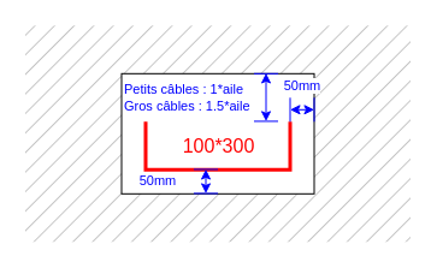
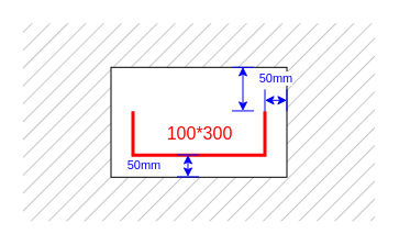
  <mxCell id="0" />
  <mxCell id="1" parent="0" />
  <mxCell id="2" value="" style="group" connectable="0" vertex="1" parent="1"><mxGeometry x="20.5" y="20.812" width="320" height="180" as="geometry" /></mxCell>
  <mxCell id="3" value="" style="rounded=0;whiteSpace=wrap;html=1;labelBackgroundColor=default;fontSize=16;fillStyle=hatch;fillColor=#B3B3B3;strokeColor=none;" vertex="1" parent="2"><mxGeometry width="320" height="180" as="geometry" /></mxCell>
  <mxCell id="4" value="" style="rounded=0;whiteSpace=wrap;html=1;labelBackgroundColor=default;fontSize=16;fillStyle=solid;fillColor=#FFFFFF;" vertex="1" parent="2"><mxGeometry x="80" y="40" width="160" height="100" as="geometry" /></mxCell>
  <mxCell id="5" value="" style="endArrow=none;html=1;rounded=0;strokeColor=#FF0000;fontSize=16;fontColor=#FF0000;strokeWidth=3;" edge="1" parent="2"><mxGeometry width="50" height="50" relative="1" as="geometry"><mxPoint x="220" y="80" as="sourcePoint" /><mxPoint x="100" y="80" as="targetPoint" /><Array as="points"><mxPoint x="220" y="120" /><mxPoint x="100" y="120" /></Array></mxGeometry></mxCell>
  <mxCell id="6" value="100*300" style="edgeLabel;html=1;align=center;verticalAlign=middle;resizable=0;points=[];fontSize=16;fontColor=#FF0000;" connectable="0" vertex="1" parent="5"><mxGeometry x="0.059" y="2" relative="1" as="geometry"><mxPoint x="6" y="-22" as="offset" /></mxGeometry></mxCell>
  <mxCell id="7" value="50mm" style="text;html=1;strokeColor=none;fillColor=none;align=center;verticalAlign=middle;whiteSpace=wrap;rounded=0;fontSize=11;fontColor=#0000FF;labelBackgroundColor=default;" vertex="1" parent="2"><mxGeometry x="200" y="40" width="60" height="20" as="geometry" /></mxCell>
  <mxCell id="8" value="" style="group;rotation=90;" connectable="0" vertex="1" parent="2"><mxGeometry x="220" y="60" width="20" height="20" as="geometry" /></mxCell>
  <mxCell id="9" value="" style="endArrow=classic;startArrow=classic;html=1;rounded=0;labelBackgroundColor=none;fontSize=16;startSize=6;endSize=6;fontColor=#0000FF;strokeColor=#0000FF;" edge="1" parent="8"><mxGeometry width="50" height="50" relative="1" as="geometry"><mxPoint y="10" as="sourcePoint" /><mxPoint x="20" y="10" as="targetPoint" /></mxGeometry></mxCell>
  <mxCell id="10" value="" style="endArrow=none;html=1;rounded=0;labelBackgroundColor=none;fontSize=16;startSize=6;endSize=6;fontColor=#0000FF;strokeColor=#0000FF;" edge="1" parent="8"><mxGeometry width="50" height="50" relative="1" as="geometry"><mxPoint x="20" y="20" as="sourcePoint" /><mxPoint x="20" as="targetPoint" /></mxGeometry></mxCell>
  <mxCell id="11" value="" style="endArrow=none;html=1;rounded=0;labelBackgroundColor=none;fontSize=16;startSize=6;endSize=6;fontColor=#0000FF;strokeColor=#0000FF;" edge="1" parent="8"><mxGeometry width="50" height="50" relative="1" as="geometry"><mxPoint y="20" as="sourcePoint" /><mxPoint as="targetPoint" /></mxGeometry></mxCell>
  <mxCell id="12" value="" style="endArrow=classic;startArrow=classic;html=1;rounded=0;labelBackgroundColor=none;fontSize=16;startSize=6;endSize=6;fontColor=#0000FF;strokeColor=#0000FF;" edge="1" parent="2"><mxGeometry width="50" height="50" relative="1" as="geometry"><mxPoint x="150" y="139.65" as="sourcePoint" /><mxPoint x="150" y="119.65" as="targetPoint" /></mxGeometry></mxCell>
  <mxCell id="13" value="" style="endArrow=none;html=1;rounded=0;labelBackgroundColor=none;fontSize=16;startSize=6;endSize=6;fontColor=#0000FF;strokeColor=#0000FF;" edge="1" parent="2"><mxGeometry width="50" height="50" relative="1" as="geometry"><mxPoint x="160" y="119.65" as="sourcePoint" /><mxPoint x="140" y="119.65" as="targetPoint" /></mxGeometry></mxCell>
  <mxCell id="14" value="" style="endArrow=none;html=1;rounded=0;labelBackgroundColor=none;fontSize=16;startSize=6;endSize=6;fontColor=#0000FF;strokeColor=#0000FF;" edge="1" parent="2"><mxGeometry width="50" height="50" relative="1" as="geometry"><mxPoint x="160" y="139.65" as="sourcePoint" /><mxPoint x="140" y="139.65" as="targetPoint" /></mxGeometry></mxCell>
  <mxCell id="15" value="50mm" style="text;html=1;strokeColor=none;fillColor=none;align=center;verticalAlign=middle;whiteSpace=wrap;rounded=0;fontSize=11;fontColor=#0000FF;" vertex="1" parent="2"><mxGeometry x="80" y="119.65" width="60" height="20" as="geometry" /></mxCell>
  <mxCell id="16" value="" style="endArrow=classic;startArrow=classic;html=1;rounded=0;labelBackgroundColor=none;fontSize=16;startSize=6;endSize=6;fontColor=#0000FF;strokeColor=#0000FF;" edge="1" parent="2"><mxGeometry width="50" height="50" relative="1" as="geometry"><mxPoint x="200" y="79.62" as="sourcePoint" /><mxPoint x="200" y="39.62" as="targetPoint" /></mxGeometry></mxCell>
  <mxCell id="17" value="" style="endArrow=none;html=1;rounded=0;labelBackgroundColor=none;fontSize=16;startSize=6;endSize=6;fontColor=#0000FF;strokeColor=#0000FF;" edge="1" parent="2"><mxGeometry width="50" height="50" relative="1" as="geometry"><mxPoint x="210" y="40.0" as="sourcePoint" /><mxPoint x="190" y="40.0" as="targetPoint" /></mxGeometry></mxCell>
  <mxCell id="18" value="" style="endArrow=none;html=1;rounded=0;labelBackgroundColor=none;fontSize=16;startSize=6;endSize=6;fontColor=#0000FF;strokeColor=#0000FF;" edge="1" parent="2"><mxGeometry width="50" height="50" relative="1" as="geometry"><mxPoint x="210" y="79.62" as="sourcePoint" /><mxPoint x="190" y="79.62" as="targetPoint" /></mxGeometry></mxCell>
- <mxCell id="19" value="&lt;div style=&quot;&quot;&gt;&lt;span style=&quot;background-color: initial;&quot;&gt;Petits câbles : 1*aile&lt;/span&gt;&lt;/div&gt;&lt;div style=&quot;&quot;&gt;&lt;span style=&quot;background-color: initial;&quot;&gt;Gros câbles : 1.5*aile&lt;/span&gt;&lt;/div&gt;" style="text;html=1;strokeColor=none;fillColor=none;align=left;verticalAlign=middle;whiteSpace=wrap;rounded=0;fontSize=11;fontColor=#0000FF;" vertex="1" parent="2"><mxGeometry x="80" y="40" width="120" height="40" as="geometry" /></mxCell>
